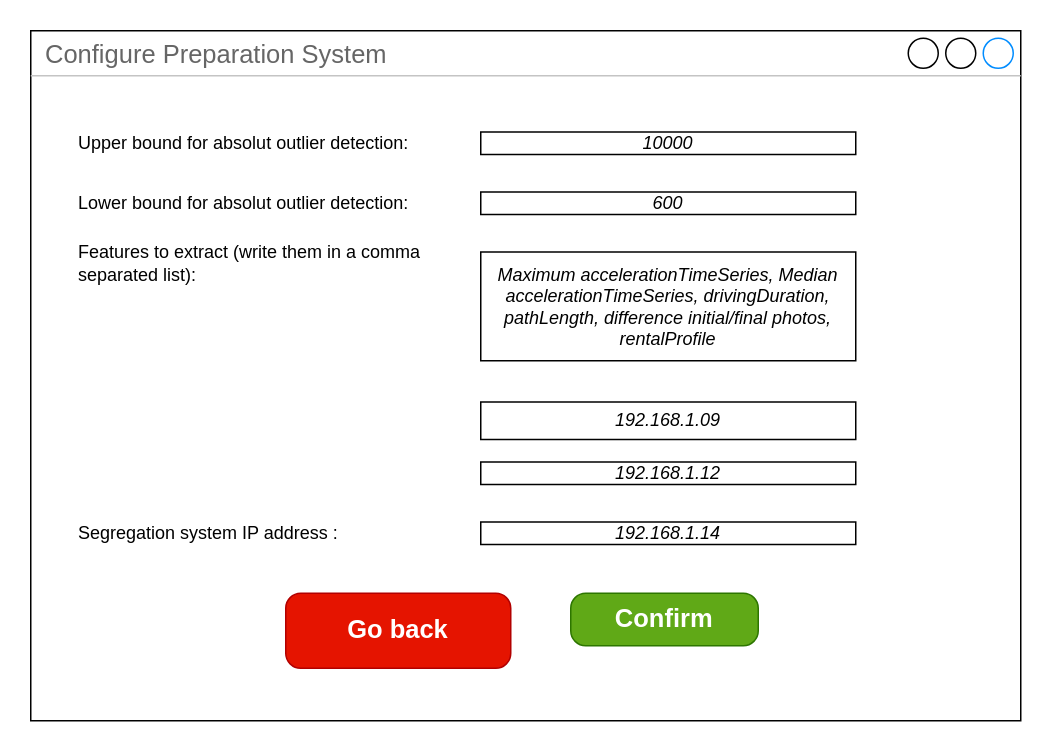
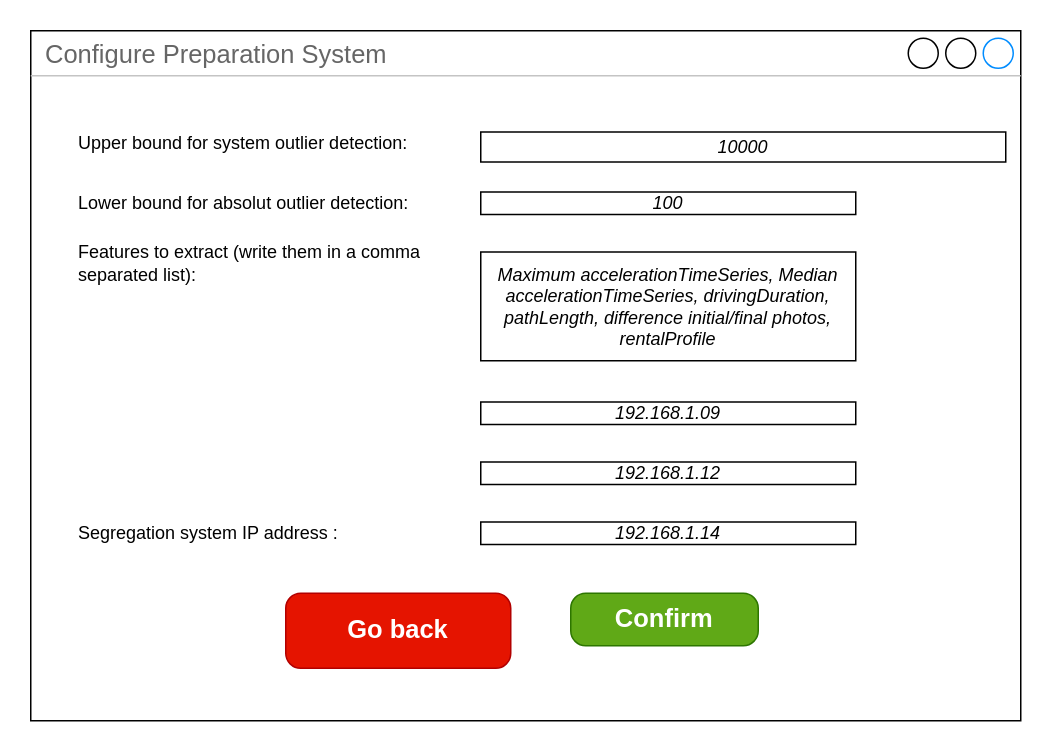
  <mxCell id="0" />
  <mxCell id="1" parent="0" />
  <mxCell id="2" value="Configure Preparation System" style="strokeWidth=1;shadow=0;dashed=0;align=center;html=1;shape=mxgraph.mockup.containers.window;align=left;verticalAlign=top;spacingLeft=8;strokeColor2=#008cff;strokeColor3=#c4c4c4;fontColor=#666666;mainText=;fontSize=17;labelBackgroundColor=none;whiteSpace=wrap;" parent="1" vertex="1"><mxGeometry x="20" y="20" width="660" height="460" as="geometry" /></mxCell>
  <mxCell id="3" value="Confirm" style="strokeWidth=1;shadow=0;dashed=0;align=center;html=1;shape=mxgraph.mockup.buttons.button;strokeColor=#2D7600;fontColor=#ffffff;mainText=;buttonStyle=round;fontSize=17;fontStyle=1;fillColor=#60a917;whiteSpace=wrap;" parent="1" vertex="1"><mxGeometry x="380" y="395" width="125" height="35" as="geometry" /></mxCell>
  <mxCell id="4" value="Go back" style="strokeWidth=1;shadow=0;dashed=0;align=center;html=1;shape=mxgraph.mockup.buttons.button;strokeColor=#B20000;mainText=;buttonStyle=round;fontSize=17;fontStyle=1;fillColor=#e51400;whiteSpace=wrap;fontColor=#ffffff;" parent="1" vertex="1"><mxGeometry x="190" y="395" width="150" height="50" as="geometry" /></mxCell>
- <mxCell id="5" value="Upper bound for absolut outlier detection:" style="text;html=1;strokeColor=none;fillColor=none;align=left;verticalAlign=middle;whiteSpace=wrap;rounded=0;" parent="1" vertex="1"><mxGeometry x="50" y="80" width="240" height="30" as="geometry" /></mxCell>
- <mxCell id="6" value="&lt;i&gt;&lt;font&gt;10000&lt;/font&gt;&lt;/i&gt;" style="rounded=0;whiteSpace=wrap;html=1;fontColor=#000000;" parent="1" vertex="1"><mxGeometry x="320" y="87.5" width="250" height="15" as="geometry" /></mxCell>
+ <mxCell id="5" value="Upper bound for system outlier detection:" style="text;html=1;strokeColor=none;fillColor=none;align=left;verticalAlign=middle;whiteSpace=wrap;rounded=0;" parent="1" vertex="1"><mxGeometry x="50" y="80" width="240" height="30" as="geometry" /></mxCell>
+ <mxCell id="6" value="&lt;i&gt;&lt;font&gt;10000&lt;/font&gt;&lt;/i&gt;" style="rounded=0;whiteSpace=wrap;html=1;fontColor=#000000;" parent="1" vertex="1"><mxGeometry x="320" y="87.5" width="350" height="20" as="geometry" /></mxCell>
  <mxCell id="7" value="Lower bound for absolut outlier detection:" style="text;html=1;strokeColor=none;fillColor=none;align=left;verticalAlign=middle;whiteSpace=wrap;rounded=0;" parent="1" vertex="1"><mxGeometry x="50" y="120" width="230" height="30" as="geometry" /></mxCell>
- <mxCell id="8" value="&lt;i&gt;&lt;font&gt;600&lt;/font&gt;&lt;/i&gt;" style="rounded=0;whiteSpace=wrap;html=1;fontColor=#000000;" parent="1" vertex="1"><mxGeometry x="320" y="127.5" width="250" height="15" as="geometry" /></mxCell>
+ <mxCell id="8" value="&lt;i&gt;&lt;font&gt;100&lt;/font&gt;&lt;/i&gt;" style="rounded=0;whiteSpace=wrap;html=1;fontColor=#000000;" parent="1" vertex="1"><mxGeometry x="320" y="127.5" width="250" height="15" as="geometry" /></mxCell>
  <mxCell id="9" value="Features to extract (write them in a comma separated list):" style="text;html=1;strokeColor=none;fillColor=none;align=left;verticalAlign=middle;whiteSpace=wrap;rounded=0;" parent="1" vertex="1"><mxGeometry x="50" y="160" width="240" height="30" as="geometry" /></mxCell>
  <mxCell id="10" value="&lt;i&gt;Maximum accelerationTimeSeries, Median accelerationTimeSeries, drivingDuration, pathLength, difference initial/final photos, rentalProfile&lt;/i&gt;" style="rounded=0;whiteSpace=wrap;html=1;fontColor=#000000;" parent="1" vertex="1"><mxGeometry x="320" y="167.5" width="250" height="72.5" as="geometry" /></mxCell>
- <mxCell id="11" value="&lt;i style=&quot;border-color: var(--border-color);&quot;&gt;&lt;font style=&quot;border-color: var(--border-color);&quot;&gt;192.168.1.09&lt;/font&gt;&lt;/i&gt;" style="rounded=0;whiteSpace=wrap;html=1;fontColor=#000000;" parent="1" vertex="1"><mxGeometry x="320" y="267.5" width="250" height="25" as="geometry" /></mxCell>
+ <mxCell id="11" value="&lt;i style=&quot;border-color: var(--border-color);&quot;&gt;&lt;font style=&quot;border-color: var(--border-color);&quot;&gt;192.168.1.09&lt;/font&gt;&lt;/i&gt;" style="rounded=0;whiteSpace=wrap;html=1;fontColor=#000000;" parent="1" vertex="1"><mxGeometry x="320" y="267.5" width="250" height="15" as="geometry" /></mxCell>
  <mxCell id="12" value="&lt;i style=&quot;border-color: var(--border-color);&quot;&gt;&lt;font style=&quot;border-color: var(--border-color);&quot;&gt;192.168.1.12&lt;/font&gt;&lt;/i&gt;" style="rounded=0;whiteSpace=wrap;html=1;fontColor=#000000;" parent="1" vertex="1"><mxGeometry x="320" y="307.5" width="250" height="15" as="geometry" /></mxCell>
  <mxCell id="13" value="Segregation system IP address :" style="text;html=1;strokeColor=none;fillColor=none;align=left;verticalAlign=middle;whiteSpace=wrap;rounded=0;" parent="1" vertex="1"><mxGeometry x="50" y="340" width="210" height="30" as="geometry" /></mxCell>
  <mxCell id="14" value="&lt;i style=&quot;border-color: var(--border-color);&quot;&gt;&lt;font style=&quot;border-color: var(--border-color);&quot;&gt;192.168.1.14&lt;/font&gt;&lt;/i&gt;" style="rounded=0;whiteSpace=wrap;html=1;fontColor=#000000;" parent="1" vertex="1"><mxGeometry x="320" y="347.5" width="250" height="15" as="geometry" /></mxCell>
